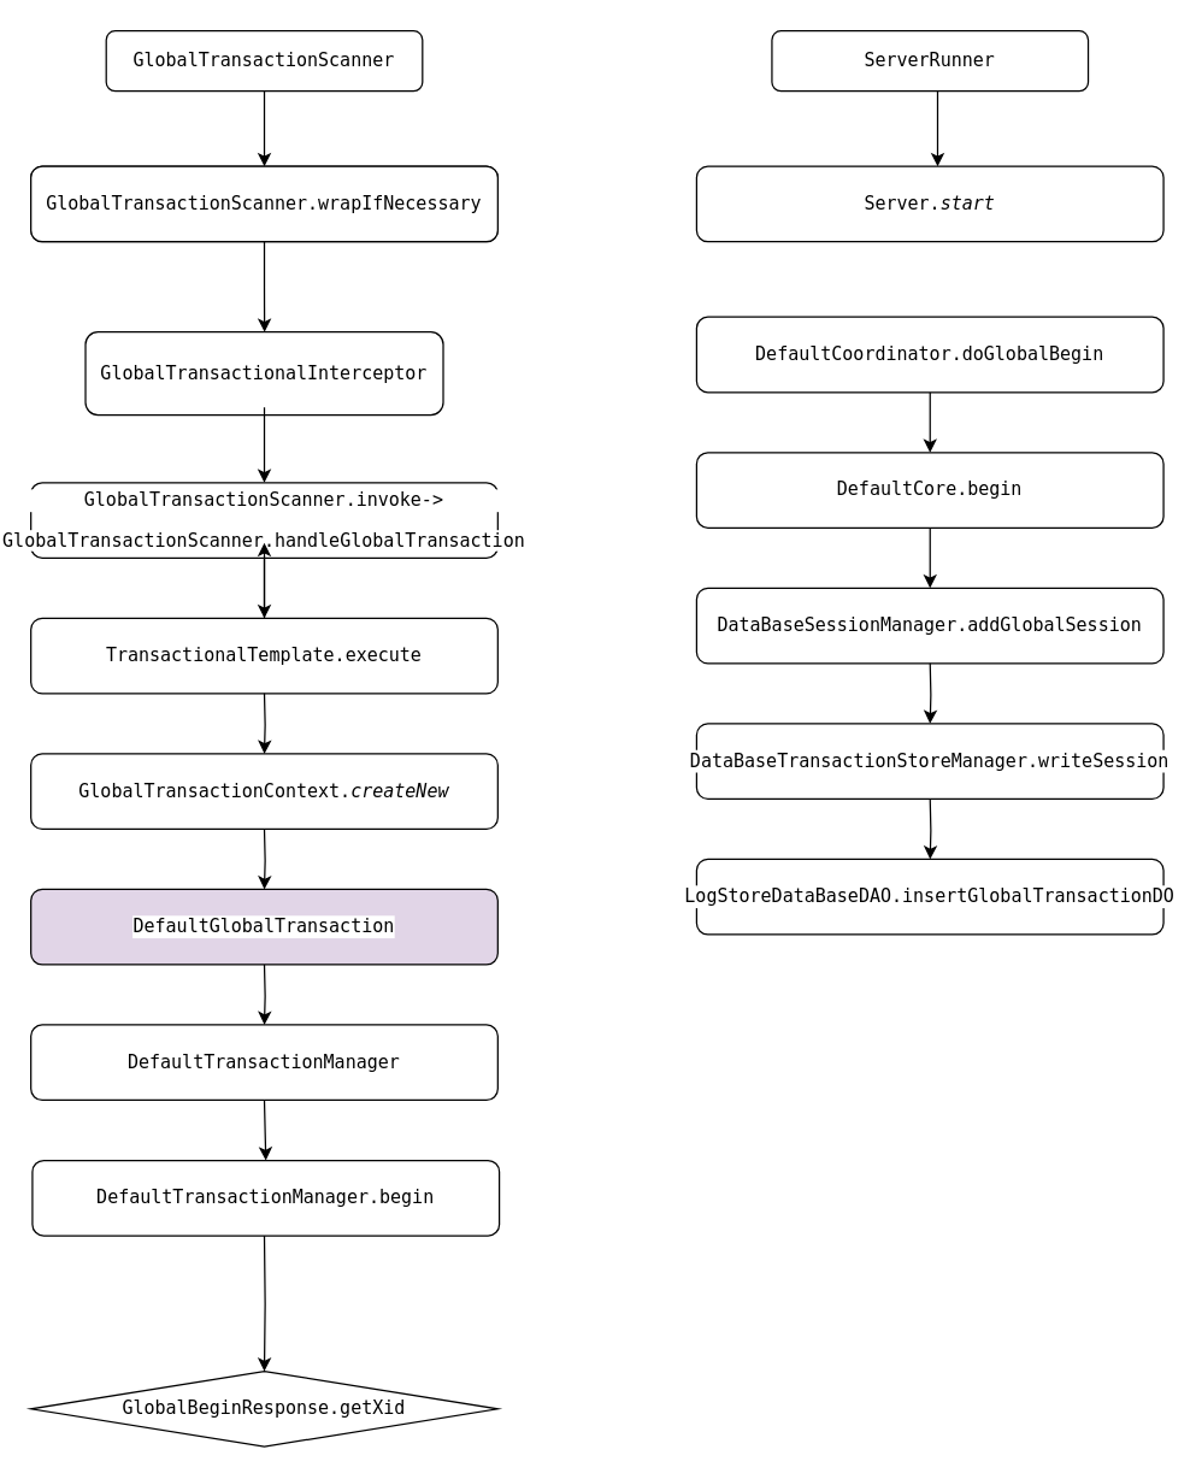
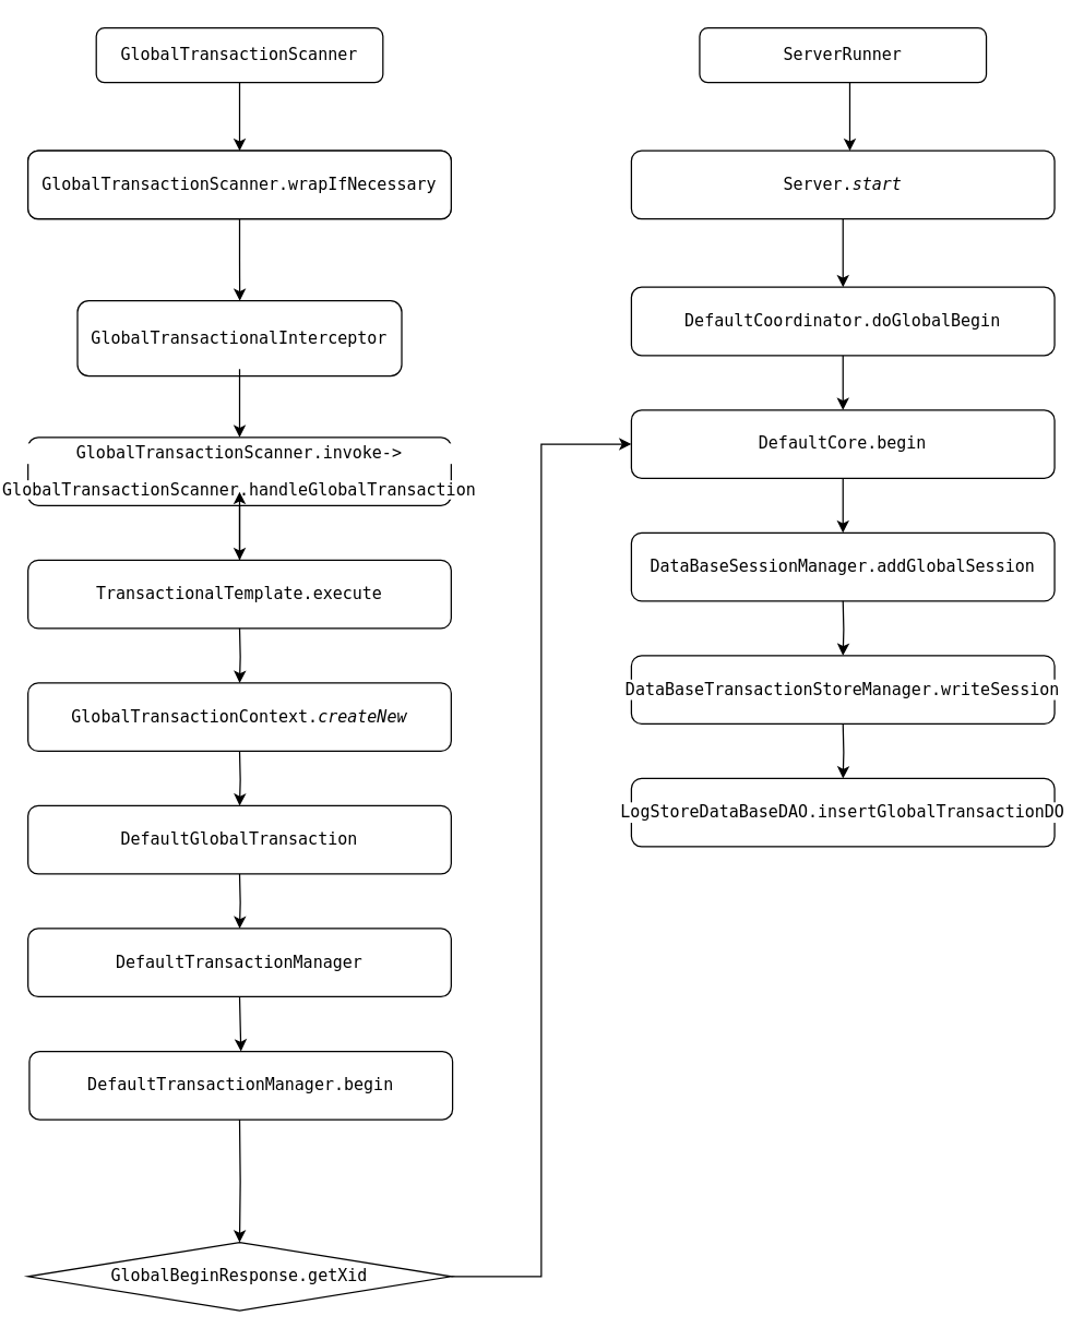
  <mxCell id="0" />
  <mxCell id="1" parent="0" />
  <mxCell id="2" style="edgeStyle=orthogonalEdgeStyle;rounded=0;orthogonalLoop=1;jettySize=auto;html=1;" parent="1" source="3" edge="1"><mxGeometry relative="1" as="geometry"><mxPoint x="175" y="110" as="targetPoint" /></mxGeometry></mxCell>
  <mxCell id="3" value="&lt;pre style=&quot;background-color: rgb(255 , 255 , 255) ; font-family: &amp;#34;jetbrains mono&amp;#34; , monospace ; font-size: 9pt&quot;&gt;GlobalTransactionScanner&lt;/pre&gt;" style="rounded=1;whiteSpace=wrap;html=1;" parent="1" vertex="1"><mxGeometry x="70" y="20" width="210" height="40" as="geometry" /></mxCell>
  <mxCell id="4" value="" style="edgeStyle=orthogonalEdgeStyle;rounded=0;orthogonalLoop=1;jettySize=auto;html=1;" edge="1" parent="1" source="5" target="6"><mxGeometry relative="1" as="geometry" /></mxCell>
  <mxCell id="5" value="&lt;pre style=&quot;background-color: rgb(255 , 255 , 255) ; font-family: &amp;#34;jetbrains mono&amp;#34; , monospace ; font-size: 9pt&quot;&gt;GlobalTransactionScanner.wrapIfNecessary&lt;/pre&gt;" style="rounded=1;whiteSpace=wrap;html=1;" parent="1" vertex="1"><mxGeometry x="20" y="110" width="310" height="50" as="geometry" /></mxCell>
  <mxCell id="6" value="&lt;pre style=&quot;background-color: rgb(255 , 255 , 255) ; font-family: &amp;#34;jetbrains mono&amp;#34; , monospace ; font-size: 9pt&quot;&gt;GlobalTransactionalInterceptor&lt;/pre&gt;" style="whiteSpace=wrap;html=1;rounded=1;" vertex="1" parent="1"><mxGeometry x="56.25" y="220" width="237.5" height="55" as="geometry" /></mxCell>
  <mxCell id="7" style="edgeStyle=orthogonalEdgeStyle;rounded=0;orthogonalLoop=1;jettySize=auto;html=1;" edge="1" parent="1"><mxGeometry relative="1" as="geometry"><mxPoint x="175" y="320" as="targetPoint" /><mxPoint x="175" y="270" as="sourcePoint" /></mxGeometry></mxCell>
  <mxCell id="8" value="" style="edgeStyle=orthogonalEdgeStyle;rounded=0;orthogonalLoop=1;jettySize=auto;html=1;" edge="1" parent="1" source="9" target="11"><mxGeometry relative="1" as="geometry" /></mxCell>
  <mxCell id="9" value="&lt;pre style=&quot;background-color: rgb(255 , 255 , 255) ; font-family: &amp;#34;jetbrains mono&amp;#34; , monospace ; font-size: 9pt&quot;&gt;GlobalTransactionScanner.invoke-&amp;gt;&lt;/pre&gt;&lt;pre style=&quot;background-color: rgb(255 , 255 , 255) ; font-family: &amp;#34;jetbrains mono&amp;#34; , monospace ; font-size: 9pt&quot;&gt;GlobalTransactionScanner.handleGlobalTransaction&lt;/pre&gt;" style="rounded=1;whiteSpace=wrap;html=1;" vertex="1" parent="1"><mxGeometry x="20" y="320" width="310" height="50" as="geometry" /></mxCell>
  <mxCell id="10" value="" style="edgeStyle=orthogonalEdgeStyle;rounded=0;orthogonalLoop=1;jettySize=auto;html=1;" edge="1" parent="1" source="11"><mxGeometry relative="1" as="geometry"><mxPoint x="175" y="360" as="targetPoint" /></mxGeometry></mxCell>
  <mxCell id="11" value="&lt;pre style=&quot;background-color: rgb(255 , 255 , 255) ; font-family: &amp;#34;jetbrains mono&amp;#34; , monospace ; font-size: 9pt&quot;&gt;&lt;span style=&quot;font-family: &amp;#34;jetbrains mono&amp;#34; , monospace ; font-size: 9pt&quot;&gt;TransactionalTemplate&lt;/span&gt;.execute&lt;/pre&gt;" style="rounded=1;whiteSpace=wrap;html=1;" vertex="1" parent="1"><mxGeometry x="20" y="410" width="310" height="50" as="geometry" /></mxCell>
  <mxCell id="12" value="" style="edgeStyle=orthogonalEdgeStyle;rounded=0;orthogonalLoop=1;jettySize=auto;html=1;" edge="1" parent="1" target="13"><mxGeometry relative="1" as="geometry"><mxPoint x="175" y="460" as="sourcePoint" /></mxGeometry></mxCell>
  <mxCell id="13" value="&lt;pre style=&quot;background-color: rgb(255 , 255 , 255) ; font-family: &amp;#34;jetbrains mono&amp;#34; , monospace ; font-size: 9pt&quot;&gt;&lt;pre style=&quot;font-family: &amp;#34;jetbrains mono&amp;#34; , monospace ; font-size: 9pt&quot;&gt;GlobalTransactionContext.&lt;span style=&quot;font-style: italic&quot;&gt;createNew&lt;/span&gt;&lt;/pre&gt;&lt;/pre&gt;" style="rounded=1;whiteSpace=wrap;html=1;" vertex="1" parent="1"><mxGeometry x="20" y="500" width="310" height="50" as="geometry" /></mxCell>
  <mxCell id="14" value="" style="edgeStyle=orthogonalEdgeStyle;rounded=0;orthogonalLoop=1;jettySize=auto;html=1;" edge="1" parent="1" target="15"><mxGeometry relative="1" as="geometry"><mxPoint x="175" y="550" as="sourcePoint" /></mxGeometry></mxCell>
- <mxCell id="15" value="&lt;pre style=&quot;background-color: rgb(255 , 255 , 255) ; font-family: &amp;#34;jetbrains mono&amp;#34; , monospace ; font-size: 9pt&quot;&gt;&lt;pre style=&quot;font-family: &amp;#34;jetbrains mono&amp;#34; , monospace ; font-size: 9pt&quot;&gt;&lt;pre style=&quot;font-family: &amp;#34;jetbrains mono&amp;#34; , monospace ; font-size: 9pt&quot;&gt;DefaultGlobalTransaction&lt;/pre&gt;&lt;/pre&gt;&lt;/pre&gt;" style="rounded=1;whiteSpace=wrap;html=1;fillColor=#e1d5e7;" vertex="1" parent="1"><mxGeometry x="20" y="590" width="310" height="50" as="geometry" /></mxCell>
+ <mxCell id="15" value="&lt;pre style=&quot;background-color: rgb(255 , 255 , 255) ; font-family: &amp;#34;jetbrains mono&amp;#34; , monospace ; font-size: 9pt&quot;&gt;&lt;pre style=&quot;font-family: &amp;#34;jetbrains mono&amp;#34; , monospace ; font-size: 9pt&quot;&gt;&lt;pre style=&quot;font-family: &amp;#34;jetbrains mono&amp;#34; , monospace ; font-size: 9pt&quot;&gt;DefaultGlobalTransaction&lt;/pre&gt;&lt;/pre&gt;&lt;/pre&gt;" style="rounded=1;whiteSpace=wrap;html=1;" vertex="1" parent="1"><mxGeometry x="20" y="590" width="310" height="50" as="geometry" /></mxCell>
  <mxCell id="16" value="" style="edgeStyle=orthogonalEdgeStyle;rounded=0;orthogonalLoop=1;jettySize=auto;html=1;" edge="1" parent="1" target="17"><mxGeometry relative="1" as="geometry"><mxPoint x="175" y="640" as="sourcePoint" /></mxGeometry></mxCell>
  <mxCell id="17" value="&lt;pre style=&quot;background-color: rgb(255 , 255 , 255) ; font-family: &amp;#34;jetbrains mono&amp;#34; , monospace ; font-size: 9pt&quot;&gt;&lt;pre style=&quot;font-family: &amp;#34;jetbrains mono&amp;#34; , monospace ; font-size: 9pt&quot;&gt;&lt;pre style=&quot;font-family: &amp;#34;jetbrains mono&amp;#34; , monospace ; font-size: 9pt&quot;&gt;&lt;pre style=&quot;font-family: &amp;#34;jetbrains mono&amp;#34; , monospace ; font-size: 9pt&quot;&gt;DefaultTransactionManager&lt;/pre&gt;&lt;/pre&gt;&lt;/pre&gt;&lt;/pre&gt;" style="rounded=1;whiteSpace=wrap;html=1;" vertex="1" parent="1"><mxGeometry x="20" y="680" width="310" height="50" as="geometry" /></mxCell>
  <mxCell id="18" value="" style="edgeStyle=orthogonalEdgeStyle;rounded=0;orthogonalLoop=1;jettySize=auto;html=1;" edge="1" parent="1" target="19"><mxGeometry relative="1" as="geometry"><mxPoint x="175" y="730" as="sourcePoint" /></mxGeometry></mxCell>
  <mxCell id="19" value="&lt;pre style=&quot;background-color: rgb(255 , 255 , 255) ; font-family: &amp;#34;jetbrains mono&amp;#34; , monospace ; font-size: 9pt&quot;&gt;&lt;pre style=&quot;font-family: &amp;#34;jetbrains mono&amp;#34; , monospace ; font-size: 9pt&quot;&gt;&lt;pre style=&quot;font-family: &amp;#34;jetbrains mono&amp;#34; , monospace ; font-size: 9pt&quot;&gt;&lt;pre style=&quot;font-family: &amp;#34;jetbrains mono&amp;#34; , monospace ; font-size: 9pt&quot;&gt;DefaultTransactionManager.begin&lt;/pre&gt;&lt;/pre&gt;&lt;/pre&gt;&lt;/pre&gt;" style="rounded=1;whiteSpace=wrap;html=1;" vertex="1" parent="1"><mxGeometry x="21" y="770" width="310" height="50" as="geometry" /></mxCell>
  <mxCell id="20" value="" style="edgeStyle=orthogonalEdgeStyle;rounded=0;orthogonalLoop=1;jettySize=auto;html=1;" edge="1" parent="1" target="22"><mxGeometry relative="1" as="geometry"><mxPoint x="175" y="820" as="sourcePoint" /></mxGeometry></mxCell>
+ <mxCell id="21" style="edgeStyle=orthogonalEdgeStyle;rounded=0;orthogonalLoop=1;jettySize=auto;html=1;exitX=1;exitY=0.5;exitDx=0;exitDy=0;entryX=0;entryY=0.5;entryDx=0;entryDy=0;" edge="1" parent="1" source="22" target="31"><mxGeometry relative="1" as="geometry" /></mxCell>
  <mxCell id="22" value="&lt;pre style=&quot;background-color: rgb(255 , 255 , 255) ; font-family: &amp;#34;jetbrains mono&amp;#34; , monospace ; font-size: 9pt&quot;&gt;&lt;pre style=&quot;font-family: &amp;#34;jetbrains mono&amp;#34; , monospace ; font-size: 9pt&quot;&gt;&lt;pre style=&quot;font-family: &amp;#34;jetbrains mono&amp;#34; , monospace ; font-size: 9pt&quot;&gt;&lt;pre style=&quot;font-family: &amp;#34;jetbrains mono&amp;#34; , monospace ; font-size: 9pt&quot;&gt;&lt;span style=&quot;font-family: &amp;#34;jetbrains mono&amp;#34; , monospace ; font-size: 9pt&quot;&gt;GlobalBeginResponse&lt;/span&gt;.getXid&lt;/pre&gt;&lt;/pre&gt;&lt;/pre&gt;&lt;/pre&gt;" style="rhombus;whiteSpace=wrap;html=1;" vertex="1" parent="1"><mxGeometry x="20" y="910" width="310" height="50" as="geometry" /></mxCell>
  <mxCell id="23" value="&lt;pre style=&quot;background-color: rgb(255 , 255 , 255) ; font-family: &amp;#34;jetbrains mono&amp;#34; , monospace ; font-size: 9pt&quot;&gt;&lt;pre style=&quot;font-family: &amp;#34;jetbrains mono&amp;#34; , monospace ; font-size: 9pt&quot;&gt;ServerRunner&lt;/pre&gt;&lt;/pre&gt;" style="rounded=1;whiteSpace=wrap;html=1;" vertex="1" parent="1"><mxGeometry x="512" y="20" width="210" height="40" as="geometry" /></mxCell>
  <mxCell id="24" style="edgeStyle=orthogonalEdgeStyle;rounded=0;orthogonalLoop=1;jettySize=auto;html=1;" edge="1" parent="1"><mxGeometry relative="1" as="geometry"><mxPoint x="622" y="110" as="targetPoint" /><mxPoint x="622" y="60" as="sourcePoint" /></mxGeometry></mxCell>
  <mxCell id="25" value="&lt;pre style=&quot;background-color: rgb(255 , 255 , 255) ; font-family: &amp;#34;jetbrains mono&amp;#34; , monospace ; font-size: 9pt&quot;&gt;GlobalTransactionScanner.wrapIfNecessary&lt;/pre&gt;" style="rounded=1;whiteSpace=wrap;html=1;" vertex="1" parent="1"><mxGeometry x="20" y="110" width="310" height="50" as="geometry" /></mxCell>
+ <mxCell id="26" style="edgeStyle=orthogonalEdgeStyle;rounded=0;orthogonalLoop=1;jettySize=auto;html=1;entryX=0.5;entryY=0;entryDx=0;entryDy=0;" edge="1" parent="1" source="27" target="29"><mxGeometry relative="1" as="geometry" /></mxCell>
  <mxCell id="27" value="&lt;pre style=&quot;background-color: rgb(255 , 255 , 255) ; font-family: &amp;#34;jetbrains mono&amp;#34; , monospace ; font-size: 9pt&quot;&gt;&lt;pre style=&quot;font-family: &amp;#34;jetbrains mono&amp;#34; , monospace ; font-size: 9pt&quot;&gt;Server.&lt;span style=&quot;font-style: italic&quot;&gt;start&lt;/span&gt;&lt;/pre&gt;&lt;/pre&gt;" style="rounded=1;whiteSpace=wrap;html=1;" vertex="1" parent="1"><mxGeometry x="462" y="110" width="310" height="50" as="geometry" /></mxCell>
  <mxCell id="28" style="edgeStyle=orthogonalEdgeStyle;rounded=0;orthogonalLoop=1;jettySize=auto;html=1;entryX=0.5;entryY=0;entryDx=0;entryDy=0;" edge="1" parent="1" source="29" target="31"><mxGeometry relative="1" as="geometry" /></mxCell>
  <mxCell id="29" value="&lt;pre style=&quot;background-color: rgb(255 , 255 , 255) ; font-family: &amp;#34;jetbrains mono&amp;#34; , monospace ; font-size: 9pt&quot;&gt;&lt;pre style=&quot;font-family: &amp;#34;jetbrains mono&amp;#34; , monospace ; font-size: 9pt&quot;&gt;&lt;pre style=&quot;font-family: &amp;#34;jetbrains mono&amp;#34; , monospace ; font-size: 9pt&quot;&gt;DefaultCoordinator.doGlobalBegin&lt;/pre&gt;&lt;/pre&gt;&lt;/pre&gt;" style="rounded=1;whiteSpace=wrap;html=1;" vertex="1" parent="1"><mxGeometry x="462" y="210" width="310" height="50" as="geometry" /></mxCell>
  <mxCell id="30" value="" style="edgeStyle=orthogonalEdgeStyle;rounded=0;orthogonalLoop=1;jettySize=auto;html=1;" edge="1" parent="1" source="31" target="32"><mxGeometry relative="1" as="geometry" /></mxCell>
  <mxCell id="31" value="&lt;pre style=&quot;background-color: rgb(255 , 255 , 255) ; font-family: &amp;#34;jetbrains mono&amp;#34; , monospace ; font-size: 9pt&quot;&gt;&lt;pre style=&quot;font-family: &amp;#34;jetbrains mono&amp;#34; , monospace ; font-size: 9pt&quot;&gt;&lt;pre style=&quot;font-family: &amp;#34;jetbrains mono&amp;#34; , monospace ; font-size: 9pt&quot;&gt;&lt;span style=&quot;font-family: &amp;#34;jetbrains mono&amp;#34; , monospace ; font-size: 9pt&quot;&gt;DefaultCore&lt;/span&gt;.begin&lt;/pre&gt;&lt;/pre&gt;&lt;/pre&gt;" style="rounded=1;whiteSpace=wrap;html=1;" vertex="1" parent="1"><mxGeometry x="462" y="300" width="310" height="50" as="geometry" /></mxCell>
  <mxCell id="32" value="&lt;pre style=&quot;background-color: rgb(255 , 255 , 255) ; font-family: &amp;#34;jetbrains mono&amp;#34; , monospace ; font-size: 9pt&quot;&gt;&lt;pre style=&quot;font-family: &amp;#34;jetbrains mono&amp;#34; , monospace ; font-size: 9pt&quot;&gt;&lt;pre style=&quot;font-family: &amp;#34;jetbrains mono&amp;#34; , monospace ; font-size: 9pt&quot;&gt;&lt;span style=&quot;font-family: &amp;#34;jetbrains mono&amp;#34; , monospace ; font-size: 9pt&quot;&gt;DataBaseSessionManager&lt;/span&gt;.addGlobalSession&lt;/pre&gt;&lt;/pre&gt;&lt;/pre&gt;" style="rounded=1;whiteSpace=wrap;html=1;" vertex="1" parent="1"><mxGeometry x="462" y="390" width="310" height="50" as="geometry" /></mxCell>
  <mxCell id="33" value="" style="edgeStyle=orthogonalEdgeStyle;rounded=0;orthogonalLoop=1;jettySize=auto;html=1;" edge="1" parent="1" target="34"><mxGeometry relative="1" as="geometry"><mxPoint x="617" y="440" as="sourcePoint" /></mxGeometry></mxCell>
  <mxCell id="34" value="&lt;pre style=&quot;background-color: rgb(255 , 255 , 255) ; font-family: &amp;#34;jetbrains mono&amp;#34; , monospace ; font-size: 9pt&quot;&gt;&lt;pre style=&quot;font-family: &amp;#34;jetbrains mono&amp;#34; , monospace ; font-size: 9pt&quot;&gt;&lt;pre style=&quot;font-family: &amp;#34;jetbrains mono&amp;#34; , monospace ; font-size: 9pt&quot;&gt;&lt;span style=&quot;font-family: &amp;#34;jetbrains mono&amp;#34; , monospace ; font-size: 9pt&quot;&gt;DataBaseTransactionStoreManager&lt;/span&gt;.writeSession&lt;/pre&gt;&lt;/pre&gt;&lt;/pre&gt;" style="rounded=1;whiteSpace=wrap;html=1;" vertex="1" parent="1"><mxGeometry x="462" y="480" width="310" height="50" as="geometry" /></mxCell>
  <mxCell id="35" value="" style="edgeStyle=orthogonalEdgeStyle;rounded=0;orthogonalLoop=1;jettySize=auto;html=1;" edge="1" parent="1" target="36"><mxGeometry relative="1" as="geometry"><mxPoint x="617" y="530" as="sourcePoint" /></mxGeometry></mxCell>
  <mxCell id="36" value="&lt;pre style=&quot;background-color: rgb(255 , 255 , 255) ; font-family: &amp;#34;jetbrains mono&amp;#34; , monospace ; font-size: 9pt&quot;&gt;&lt;pre style=&quot;font-family: &amp;#34;jetbrains mono&amp;#34; , monospace ; font-size: 9pt&quot;&gt;&lt;pre style=&quot;font-family: &amp;#34;jetbrains mono&amp;#34; , monospace ; font-size: 9pt&quot;&gt;&lt;span style=&quot;font-family: &amp;#34;jetbrains mono&amp;#34; , monospace ; font-size: 9pt&quot;&gt;LogStoreDataBaseDAO&lt;/span&gt;.insertGlobalTransactionDO&lt;/pre&gt;&lt;/pre&gt;&lt;/pre&gt;" style="rounded=1;whiteSpace=wrap;html=1;" vertex="1" parent="1"><mxGeometry x="462" y="570" width="310" height="50" as="geometry" /></mxCell>
